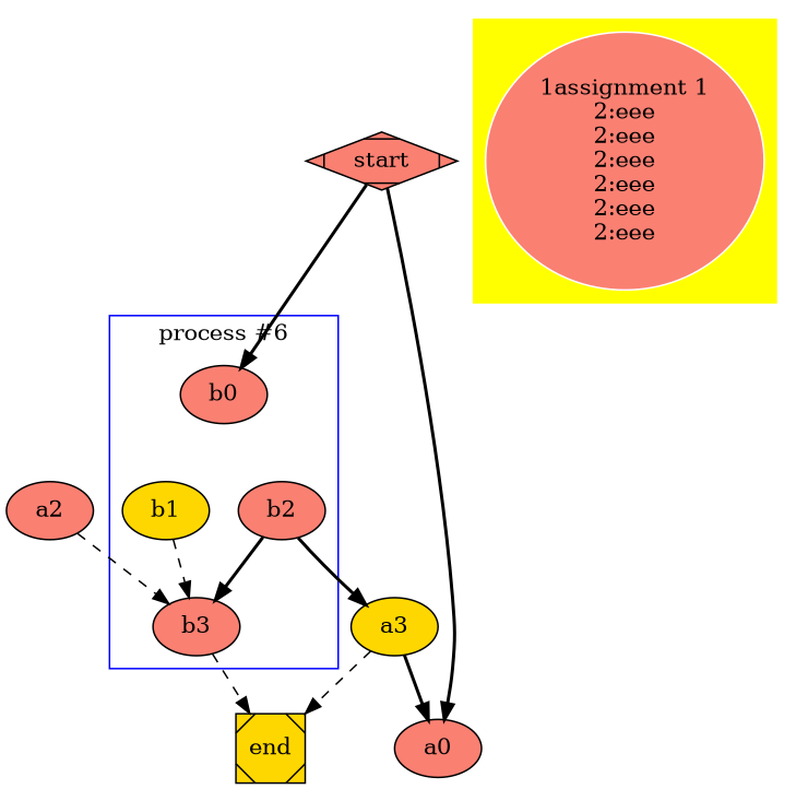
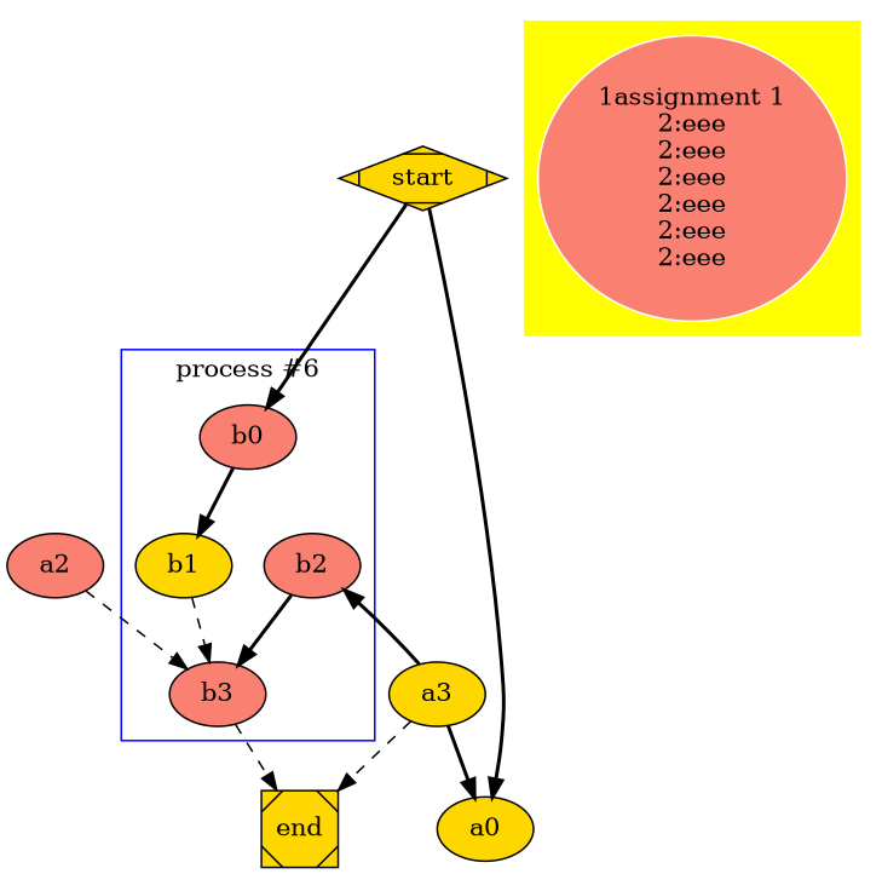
  digraph {
    node [fillcolor=salmon style=filled]
    edge [style=bold]
    b0
    b1 [fillcolor=gold]
    b2
    b3
    "1assignment 1\n2:eee\n2:eee\n2:eee\n2:eee\n2:eee\n2:eee" [color=white]
    a3 [fillcolor=gold]
    end [fillcolor=gold shape=Msquare]
-   a0
-   start [shape=Mdiamond]
+   a0 [fillcolor=gold]
+   start [fillcolor=gold shape=Mdiamond]
    n10 [label=a2]
    subgraph cluster_1 {
      color=blue
      label="process #6"
      b0
      b1
      b2
      b3
    }
    subgraph cluster_2 {
      color=yellow
      style=filled
      "1assignment 1\n2:eee\n2:eee\n2:eee\n2:eee\n2:eee\n2:eee"
    }
+   b0 -> b1
    b1 -> b3 [style=dashed]
    b2 -> b3
-   b2 -> a3
+   a3 -> b2
    b3 -> end [style=dashed]
    a3 -> end [style=dashed]
    a3 -> a0
    start -> b0
    start -> a0
    n10 -> b3 [style=dashed]
  }
